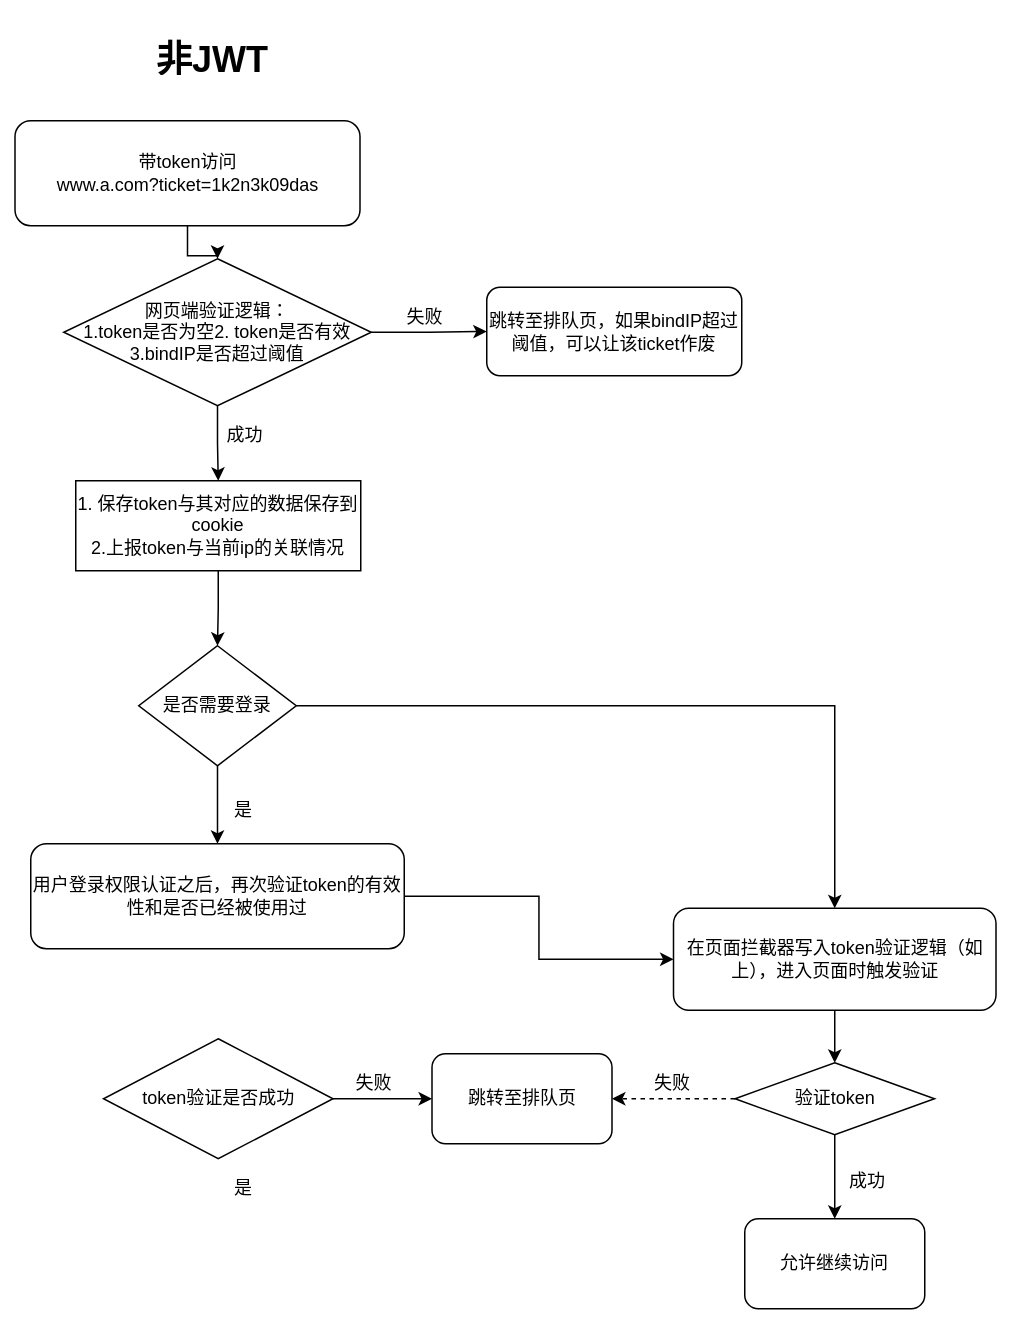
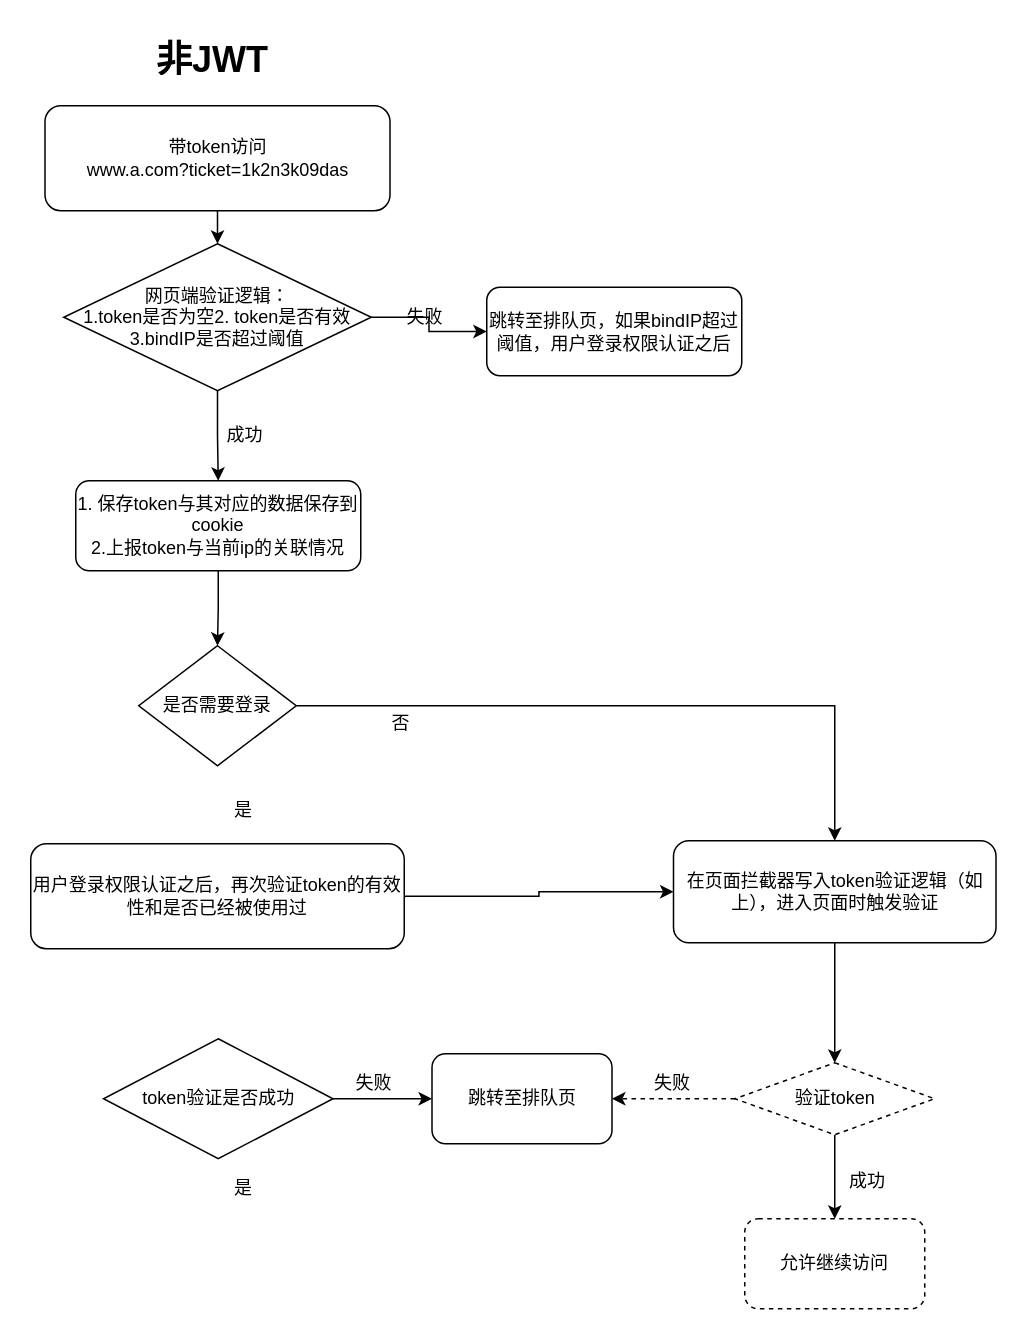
  <mxCell id="0" />
  <mxCell id="1" parent="0" />
  <mxCell id="2" value="" style="edgeStyle=orthogonalEdgeStyle;rounded=0;orthogonalLoop=1;jettySize=auto;html=1;" edge="1" parent="1" source="3" target="28"><mxGeometry relative="1" as="geometry" /></mxCell>
- <mxCell id="3" value="带token访问&lt;br&gt;www.a.com?ticket=1k2n3k09das" style="rounded=1;whiteSpace=wrap;html=1;" vertex="1" parent="1"><mxGeometry x="9.5" y="80" width="230" height="70" as="geometry" /></mxCell>
+ <mxCell id="3" value="带token访问&lt;br&gt;www.a.com?ticket=1k2n3k09das" style="rounded=1;whiteSpace=wrap;html=1;" vertex="1" parent="1"><mxGeometry x="29.5" y="70" width="230" height="70" as="geometry" /></mxCell>
  <mxCell id="4" value="&lt;h1&gt;非JWT&lt;/h1&gt;" style="text;html=1;strokeColor=none;fillColor=none;spacing=5;spacingTop=-20;whiteSpace=wrap;overflow=hidden;rounded=0;" vertex="1" parent="1"><mxGeometry x="99" y="20" width="90" height="30" as="geometry" /></mxCell>
  <mxCell id="5" value="" style="edgeStyle=orthogonalEdgeStyle;rounded=0;orthogonalLoop=1;jettySize=auto;html=1;" edge="1" parent="1" source="6" target="9"><mxGeometry relative="1" as="geometry" /></mxCell>
- <mxCell id="6" value="1. 保存token与其对应的数据保存到cookie&lt;br&gt;2.上报token与当前ip的关联情况" style="whiteSpace=wrap;html=1;rounded=0;" vertex="1" parent="1"><mxGeometry x="50" y="320" width="190" height="60" as="geometry" /></mxCell>
- <mxCell id="7" value="" style="edgeStyle=orthogonalEdgeStyle;rounded=0;orthogonalLoop=1;jettySize=auto;html=1;" edge="1" parent="1" source="9" target="11"><mxGeometry relative="1" as="geometry" /></mxCell>
+ <mxCell id="6" value="1. 保存token与其对应的数据保存到cookie&lt;br&gt;2.上报token与当前ip的关联情况" style="rounded=1;whiteSpace=wrap;html=1;" vertex="1" parent="1"><mxGeometry x="50" y="320" width="190" height="60" as="geometry" /></mxCell>
  <mxCell id="8" value="" style="edgeStyle=orthogonalEdgeStyle;rounded=0;orthogonalLoop=1;jettySize=auto;html=1;" edge="1" parent="1" source="9" target="13"><mxGeometry relative="1" as="geometry" /></mxCell>
  <mxCell id="9" value="是否需要登录" style="rhombus;whiteSpace=wrap;html=1;" vertex="1" parent="1"><mxGeometry x="92" y="430" width="105" height="80" as="geometry" /></mxCell>
  <mxCell id="10" value="" style="edgeStyle=orthogonalEdgeStyle;rounded=0;orthogonalLoop=1;jettySize=auto;html=1;" edge="1" parent="1" source="11" target="13"><mxGeometry relative="1" as="geometry" /></mxCell>
  <mxCell id="11" value="用户登录权限认证之后，再次验证token的有效性和是否已经被使用过" style="rounded=1;whiteSpace=wrap;html=1;" vertex="1" parent="1"><mxGeometry x="20" y="562" width="249" height="70" as="geometry" /></mxCell>
  <mxCell id="12" value="" style="edgeStyle=orthogonalEdgeStyle;rounded=0;orthogonalLoop=1;jettySize=auto;html=1;" edge="1" parent="1" source="13" target="21"><mxGeometry relative="1" as="geometry" /></mxCell>
- <mxCell id="13" value="在页面拦截器写入token验证逻辑（如上），进入页面时触发验证" style="rounded=1;whiteSpace=wrap;html=1;" vertex="1" parent="1"><mxGeometry x="448.5" y="605" width="215" height="68" as="geometry" /></mxCell>
+ <mxCell id="13" value="在页面拦截器写入token验证逻辑（如上），进入页面时触发验证" style="rounded=1;whiteSpace=wrap;html=1;" vertex="1" parent="1"><mxGeometry x="448.5" y="560" width="215" height="68" as="geometry" /></mxCell>
  <mxCell id="14" value="是" style="text;html=1;resizable=0;points=[];autosize=1;align=left;verticalAlign=top;spacingTop=-4;" vertex="1" parent="1"><mxGeometry x="154" y="530" width="30" height="20" as="geometry" /></mxCell>
+ <mxCell id="15" value="否" style="text;html=1;resizable=0;points=[];autosize=1;align=left;verticalAlign=top;spacingTop=-4;" vertex="1" parent="1"><mxGeometry x="259" y="472" width="30" height="20" as="geometry" /></mxCell>
  <mxCell id="16" value="" style="edgeStyle=orthogonalEdgeStyle;rounded=0;orthogonalLoop=1;jettySize=auto;html=1;" edge="1" parent="1" source="17" target="24"><mxGeometry relative="1" as="geometry" /></mxCell>
  <mxCell id="17" value="token验证是否成功" style="rhombus;whiteSpace=wrap;html=1;" vertex="1" parent="1"><mxGeometry x="68.5" y="692" width="153" height="80" as="geometry" /></mxCell>
  <mxCell id="18" value="是" style="text;html=1;resizable=0;points=[];autosize=1;align=left;verticalAlign=top;spacingTop=-4;" vertex="1" parent="1"><mxGeometry x="154" y="782" width="30" height="20" as="geometry" /></mxCell>
  <mxCell id="19" value="" style="edgeStyle=orthogonalEdgeStyle;rounded=0;orthogonalLoop=1;jettySize=auto;html=1;" edge="1" parent="1" source="21" target="22"><mxGeometry relative="1" as="geometry" /></mxCell>
  <mxCell id="20" value="" style="edgeStyle=orthogonalEdgeStyle;rounded=0;orthogonalLoop=1;jettySize=auto;html=1;dashed=1;" edge="1" parent="1" source="21" target="24"><mxGeometry relative="1" as="geometry" /></mxCell>
- <mxCell id="21" value="验证token" style="rhombus;whiteSpace=wrap;html=1;" vertex="1" parent="1"><mxGeometry x="489.5" y="708" width="133" height="48" as="geometry" /></mxCell>
- <mxCell id="22" value="允许继续访问" style="rounded=1;whiteSpace=wrap;html=1;" vertex="1" parent="1"><mxGeometry x="496" y="812" width="120" height="60" as="geometry" /></mxCell>
+ <mxCell id="21" value="验证token" style="rhombus;whiteSpace=wrap;html=1;dashed=1;" vertex="1" parent="1"><mxGeometry x="489.5" y="708" width="133" height="48" as="geometry" /></mxCell>
+ <mxCell id="22" value="允许继续访问" style="rounded=1;whiteSpace=wrap;html=1;dashed=1;" vertex="1" parent="1"><mxGeometry x="496" y="812" width="120" height="60" as="geometry" /></mxCell>
  <mxCell id="23" value="成功" style="text;html=1;resizable=0;points=[];autosize=1;align=left;verticalAlign=top;spacingTop=-4;" vertex="1" parent="1"><mxGeometry x="563.5" y="777" width="40" height="20" as="geometry" /></mxCell>
  <mxCell id="24" value="跳转至排队页" style="rounded=1;whiteSpace=wrap;html=1;" vertex="1" parent="1"><mxGeometry x="287.5" y="702" width="120" height="60" as="geometry" /></mxCell>
  <mxCell id="25" value="失败" style="text;html=1;resizable=0;points=[];autosize=1;align=left;verticalAlign=top;spacingTop=-4;" vertex="1" parent="1"><mxGeometry x="434" y="712" width="40" height="20" as="geometry" /></mxCell>
  <mxCell id="26" value="" style="edgeStyle=orthogonalEdgeStyle;rounded=0;orthogonalLoop=1;jettySize=auto;html=1;" edge="1" parent="1" source="28" target="6"><mxGeometry relative="1" as="geometry" /></mxCell>
  <mxCell id="27" value="" style="edgeStyle=orthogonalEdgeStyle;rounded=0;orthogonalLoop=1;jettySize=auto;html=1;" edge="1" parent="1" source="28" target="31"><mxGeometry relative="1" as="geometry" /></mxCell>
- <mxCell id="28" value="网页端验证逻辑：&lt;br&gt;1.token是否为空2. token是否有效&lt;br&gt;3.bindIP是否超过阈值" style="rhombus;whiteSpace=wrap;html=1;" vertex="1" parent="1"><mxGeometry x="42" y="172" width="205" height="98" as="geometry" /></mxCell>
+ <mxCell id="28" value="网页端验证逻辑：&lt;br&gt;1.token是否为空2. token是否有效&lt;br&gt;3.bindIP是否超过阈值" style="rhombus;whiteSpace=wrap;html=1;" vertex="1" parent="1"><mxGeometry x="42" y="162" width="205" height="98" as="geometry" /></mxCell>
  <mxCell id="29" value="成功" style="text;html=1;resizable=0;points=[];autosize=1;align=left;verticalAlign=top;spacingTop=-4;" vertex="1" parent="1"><mxGeometry x="149" y="280" width="40" height="20" as="geometry" /></mxCell>
  <mxCell id="30" value="失败" style="text;html=1;resizable=0;points=[];autosize=1;align=left;verticalAlign=top;spacingTop=-4;" vertex="1" parent="1"><mxGeometry x="234.5" y="712" width="40" height="20" as="geometry" /></mxCell>
- <mxCell id="31" value="跳转至排队页，如果bindIP超过阈值，可以让该ticket作废" style="rounded=1;whiteSpace=wrap;html=1;" vertex="1" parent="1"><mxGeometry x="324" y="191" width="170" height="59" as="geometry" /></mxCell>
+ <mxCell id="31" value="跳转至排队页，如果bindIP超过阈值，用户登录权限认证之后" style="rounded=1;whiteSpace=wrap;html=1;" vertex="1" parent="1"><mxGeometry x="324" y="191" width="170" height="59" as="geometry" /></mxCell>
  <mxCell id="32" value="失败" style="text;html=1;resizable=0;points=[];autosize=1;align=left;verticalAlign=top;spacingTop=-4;" vertex="1" parent="1"><mxGeometry x="269" y="201" width="40" height="20" as="geometry" /></mxCell>
